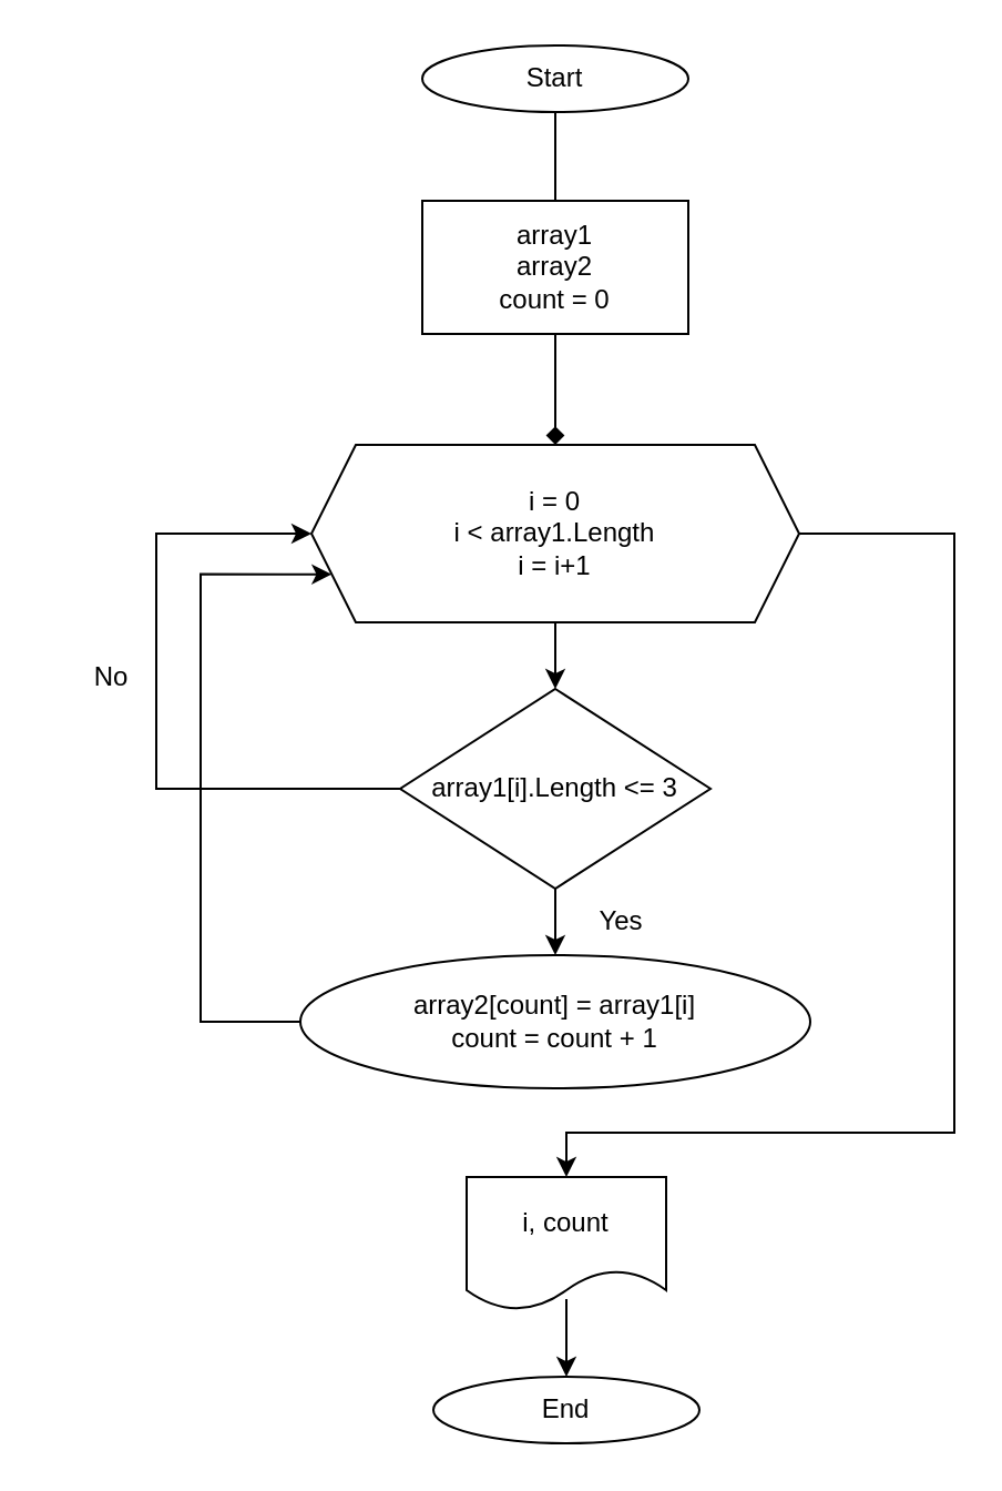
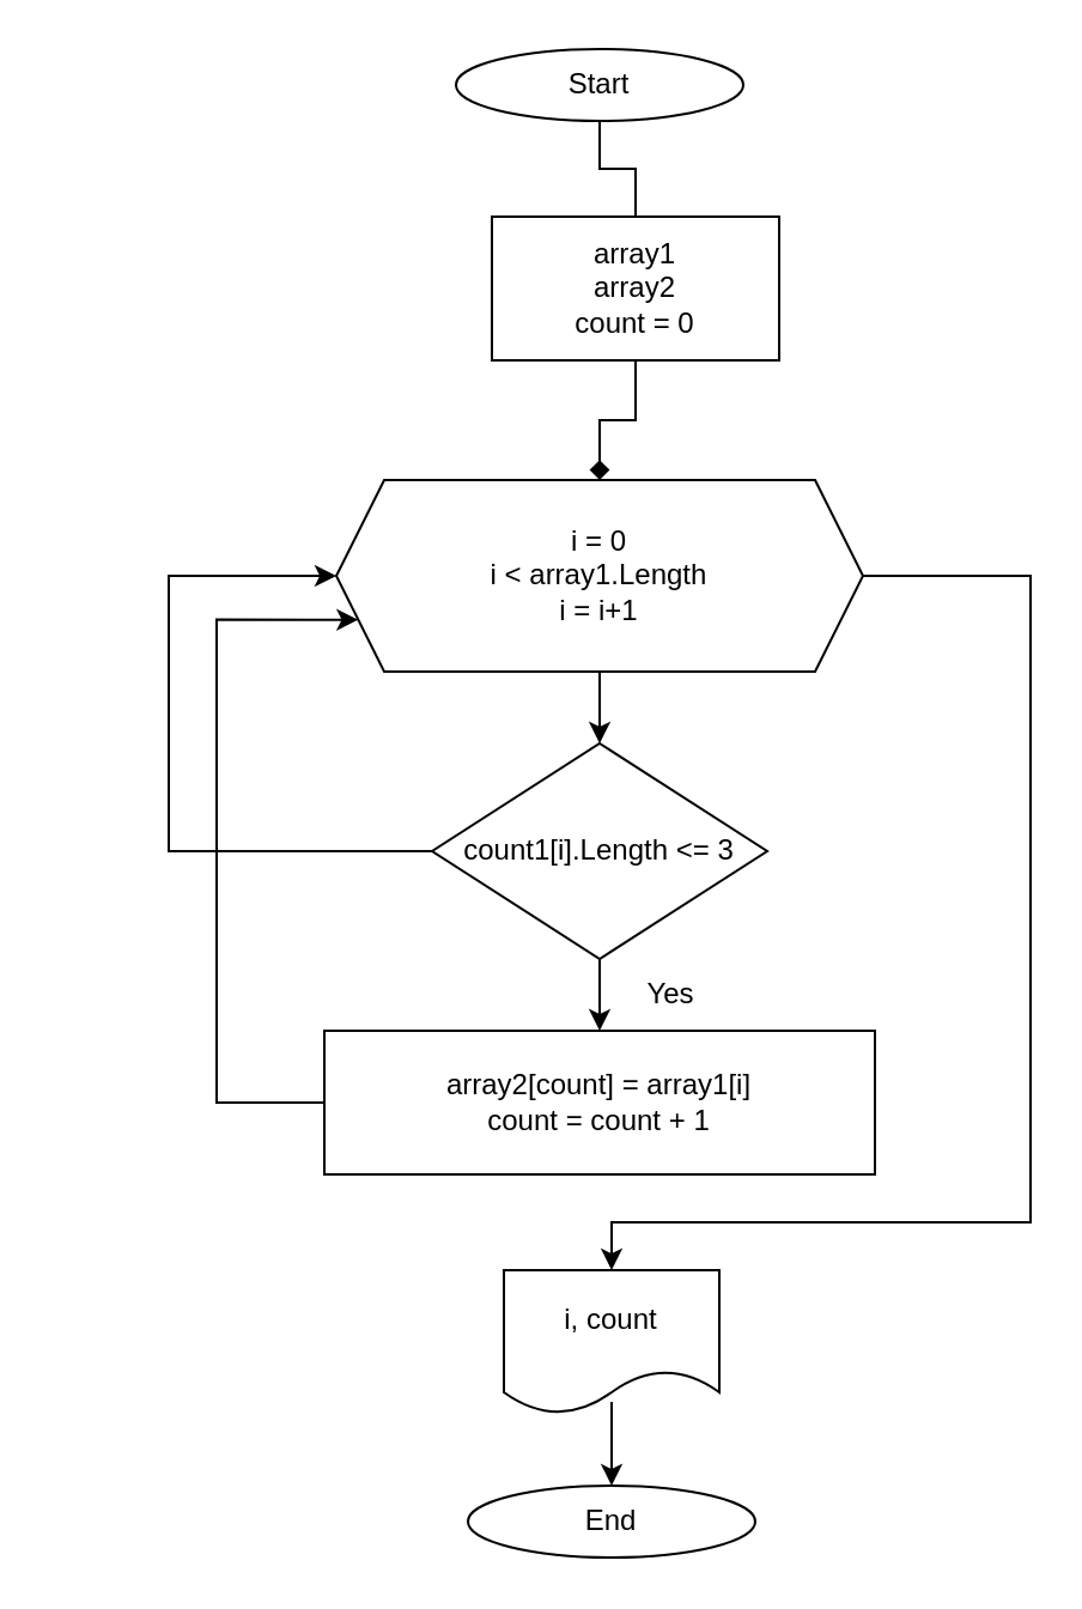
  <mxCell id="0" />
  <mxCell id="1" parent="0" />
  <mxCell id="2" value="" style="edgeStyle=orthogonalEdgeStyle;rounded=0;orthogonalLoop=1;jettySize=auto;html=1;endArrow=none;" edge="1" parent="1" source="3" target="5"><mxGeometry relative="1" as="geometry" /></mxCell>
  <mxCell id="3" value="Start" style="ellipse;whiteSpace=wrap;html=1;" vertex="1" parent="1"><mxGeometry x="190" y="20" width="120" height="30" as="geometry" /></mxCell>
  <mxCell id="4" value="" style="edgeStyle=orthogonalEdgeStyle;rounded=0;orthogonalLoop=1;jettySize=auto;html=1;endArrow=diamond;" edge="1" parent="1" source="5" target="8"><mxGeometry relative="1" as="geometry" /></mxCell>
- <mxCell id="5" value="array1&lt;br&gt;array2&lt;br&gt;count = 0" style="rounded=0;whiteSpace=wrap;html=1;" vertex="1" parent="1"><mxGeometry x="190" y="90" width="120" height="60" as="geometry" /></mxCell>
+ <mxCell id="5" value="array1&lt;br&gt;array2&lt;br&gt;count = 0" style="rounded=0;whiteSpace=wrap;html=1;" vertex="1" parent="1"><mxGeometry x="205" y="90" width="120" height="60" as="geometry" /></mxCell>
  <mxCell id="6" value="" style="edgeStyle=orthogonalEdgeStyle;rounded=0;orthogonalLoop=1;jettySize=auto;html=1;" edge="1" parent="1" source="8" target="11"><mxGeometry relative="1" as="geometry" /></mxCell>
  <mxCell id="7" style="edgeStyle=orthogonalEdgeStyle;rounded=0;orthogonalLoop=1;jettySize=auto;html=1;entryX=0.5;entryY=0;entryDx=0;entryDy=0;" edge="1" parent="1" source="8" target="17"><mxGeometry relative="1" as="geometry"><Array as="points"><mxPoint x="430" y="240" /><mxPoint x="430" y="510" /><mxPoint x="255" y="510" /></Array></mxGeometry></mxCell>
  <mxCell id="8" value="i = 0&lt;br&gt;i &amp;lt; array1.Length&lt;br&gt;i = i+1" style="shape=hexagon;perimeter=hexagonPerimeter2;whiteSpace=wrap;html=1;fixedSize=1;" vertex="1" parent="1"><mxGeometry x="140" y="200" width="220" height="80" as="geometry" /></mxCell>
  <mxCell id="9" value="" style="edgeStyle=orthogonalEdgeStyle;rounded=0;orthogonalLoop=1;jettySize=auto;html=1;" edge="1" parent="1" source="11" target="13"><mxGeometry relative="1" as="geometry" /></mxCell>
  <mxCell id="10" style="edgeStyle=orthogonalEdgeStyle;rounded=0;orthogonalLoop=1;jettySize=auto;html=1;entryX=0;entryY=0.5;entryDx=0;entryDy=0;" edge="1" parent="1" source="11" target="8"><mxGeometry relative="1" as="geometry"><Array as="points"><mxPoint x="70" y="355" /><mxPoint x="70" y="240" /></Array></mxGeometry></mxCell>
- <mxCell id="11" value="array1[i].Length &amp;lt;= 3" style="rhombus;whiteSpace=wrap;html=1;" vertex="1" parent="1"><mxGeometry x="180" y="310" width="140" height="90" as="geometry" /></mxCell>
+ <mxCell id="11" value="count1[i].Length &amp;lt;= 3" style="rhombus;whiteSpace=wrap;html=1;" vertex="1" parent="1"><mxGeometry x="180" y="310" width="140" height="90" as="geometry" /></mxCell>
  <mxCell id="12" style="edgeStyle=orthogonalEdgeStyle;rounded=0;orthogonalLoop=1;jettySize=auto;html=1;entryX=0;entryY=0.75;entryDx=0;entryDy=0;" edge="1" parent="1" source="13" target="8"><mxGeometry relative="1" as="geometry"><Array as="points"><mxPoint x="90" y="460" /><mxPoint x="90" y="258" /></Array></mxGeometry></mxCell>
- <mxCell id="13" value="array2[count] = array1[i]&lt;br&gt;count = count + 1" style="ellipse;whiteSpace=wrap;html=1;" vertex="1" parent="1"><mxGeometry x="135" y="430" width="230" height="60" as="geometry" /></mxCell>
+ <mxCell id="13" value="array2[count] = array1[i]&lt;br&gt;count = count + 1" style="rounded=0;whiteSpace=wrap;html=1;" vertex="1" parent="1"><mxGeometry x="135" y="430" width="230" height="60" as="geometry" /></mxCell>
  <mxCell id="14" value="Yes" style="text;html=1;strokeColor=none;fillColor=none;align=center;verticalAlign=middle;whiteSpace=wrap;rounded=0;" vertex="1" parent="1"><mxGeometry x="250" y="400" width="60" height="30" as="geometry" /></mxCell>
- <mxCell id="15" value="No" style="text;html=1;strokeColor=none;fillColor=none;align=center;verticalAlign=middle;whiteSpace=wrap;rounded=0;" vertex="1" parent="1"><mxGeometry x="20" y="290" width="60" height="30" as="geometry" /></mxCell>
  <mxCell id="16" value="" style="edgeStyle=orthogonalEdgeStyle;rounded=0;orthogonalLoop=1;jettySize=auto;html=1;exitX=0.5;exitY=0.917;exitDx=0;exitDy=0;exitPerimeter=0;" edge="1" parent="1" source="17" target="18"><mxGeometry relative="1" as="geometry" /></mxCell>
  <mxCell id="17" value="i, count" style="shape=document;whiteSpace=wrap;html=1;boundedLbl=1;" vertex="1" parent="1"><mxGeometry x="210" y="530" width="90" height="60" as="geometry" /></mxCell>
  <mxCell id="18" value="End" style="ellipse;whiteSpace=wrap;html=1;" vertex="1" parent="1"><mxGeometry x="195" y="620" width="120" height="30" as="geometry" /></mxCell>
